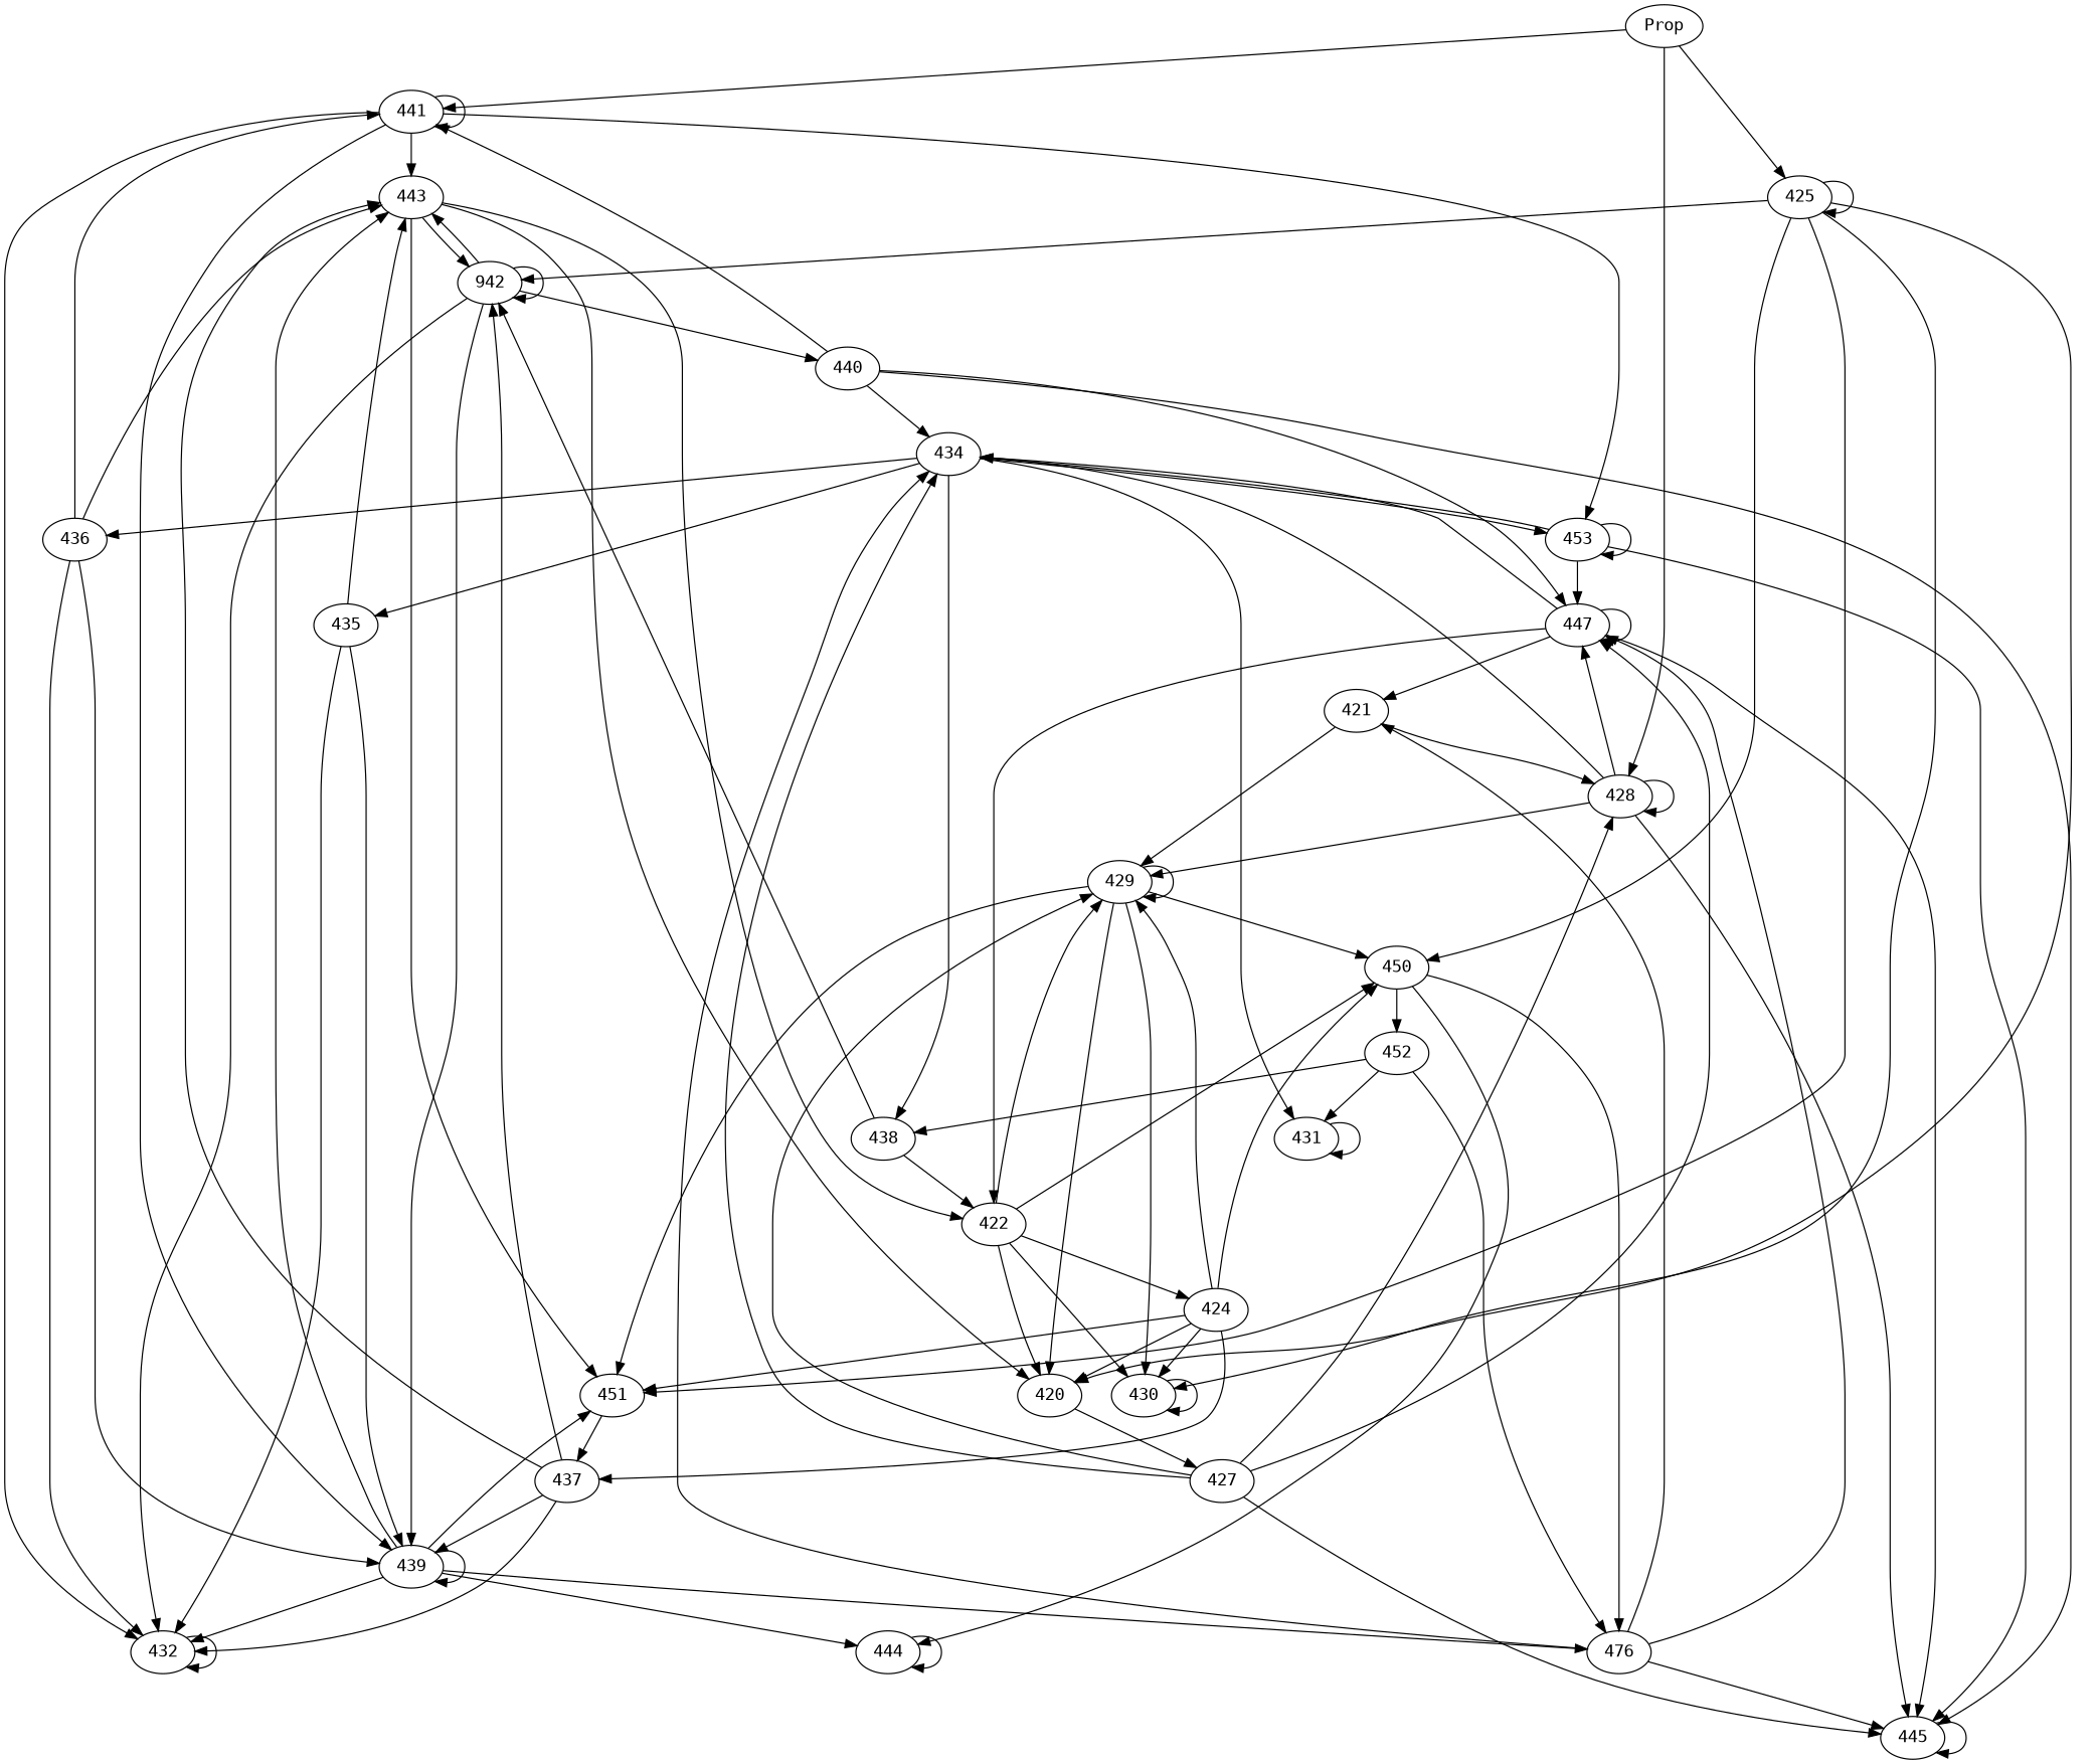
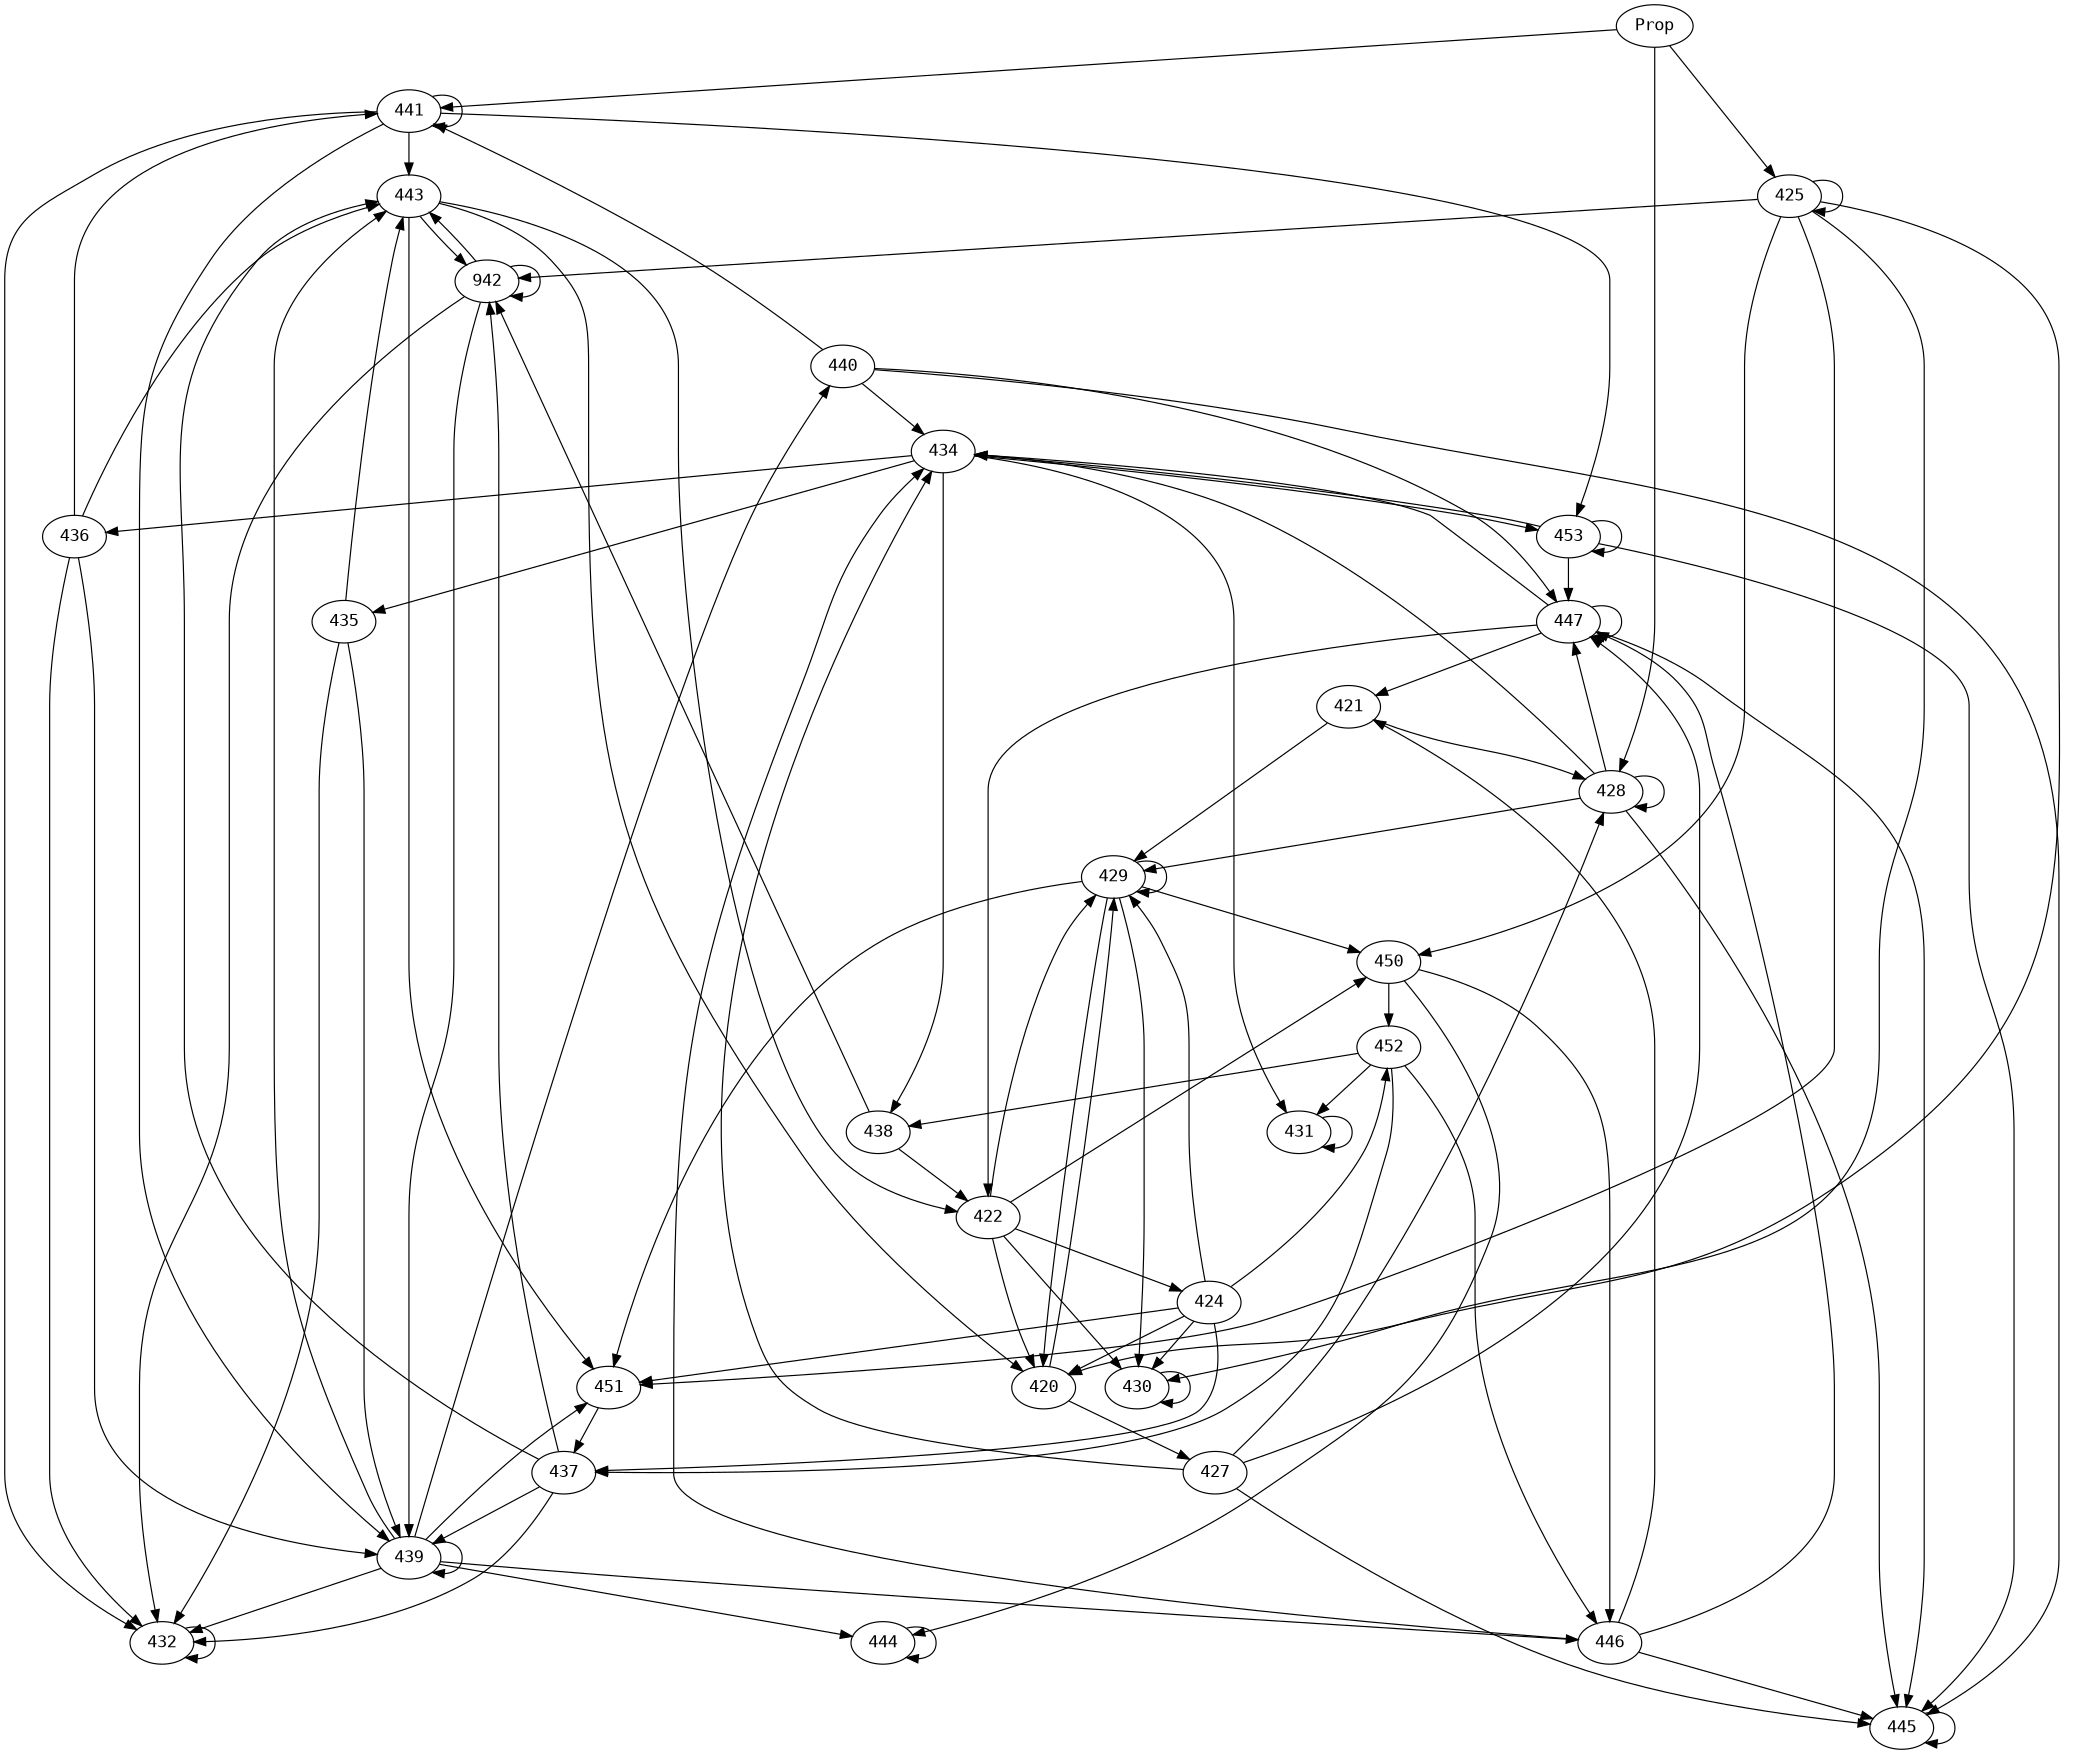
  digraph {
    fontname="DejaVu Sans Mono"
    node [fontname="DejaVu Sans Mono"]
    edge [fontname="DejaVu Sans Mono"]
    Prop
    441
    428
    425
    443
    432
    453
    439
    447
    445
    429
    434
    n13 [label=942]
    430
    420
    451
    450
    422
    440
-   446 [label=476]
+   446
    444
    421
    438
    431
    435
    436
    427
    437
    452
    424
    Prop -> 441
    Prop -> 428
    Prop -> 425
    441 -> 441
    441 -> 443
    441 -> 432
    441 -> 453
    441 -> 439
    428 -> 428
    428 -> 447
    428 -> 445
    428 -> 429
    428 -> 434
    425 -> 425
    425 -> n13
    425 -> 430
    425 -> 420
    425 -> 451
    425 -> 450
    443 -> n13
    443 -> 420
    443 -> 451
    443 -> 422
    432 -> 432
    453 -> 453
    453 -> 447
    453 -> 445
    453 -> 434
    439 -> 443
    439 -> 432
    439 -> 439
    439 -> 451
-   n13 -> 440
+   439 -> 440
    439 -> 446
    439 -> 444
    447 -> 447
    447 -> 445
    447 -> 434
    447 -> 422
    447 -> 421
    445 -> 445
    429 -> 429
    429 -> 430
    429 -> 420
    429 -> 451
    429 -> 450
    434 -> 453
    434 -> 438
    434 -> 431
    434 -> 435
    434 -> 436
    n13 -> 443
    n13 -> 432
    n13 -> 439
    n13 -> n13
    430 -> 430
-   427 -> 429
+   420 -> 429
    420 -> 427
    451 -> 437
    450 -> 446
    450 -> 444
    450 -> 452
    422 -> 429
    422 -> 430
    422 -> 420
    422 -> 450
    422 -> 424
    440 -> 441
    440 -> 447
    440 -> 445
    440 -> 434
    446 -> 447
    446 -> 445
    446 -> 434
    446 -> 421
    444 -> 444
    421 -> 428
    421 -> 429
    438 -> n13
    438 -> 422
    431 -> 431
    435 -> 443
    435 -> 432
    435 -> 439
    436 -> 441
    436 -> 443
    436 -> 432
    436 -> 439
    427 -> 428
    427 -> 447
    427 -> 445
    427 -> 434
    437 -> 443
    437 -> 432
    437 -> 439
    437 -> n13
    452 -> 446
    452 -> 438
    452 -> 431
+   452 -> 437
    424 -> 429
    424 -> 430
    424 -> 420
    424 -> 451
-   424 -> 450
+   424 -> 452
    424 -> 437
  }
